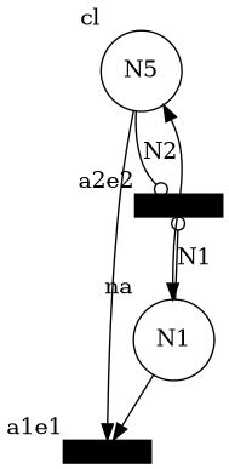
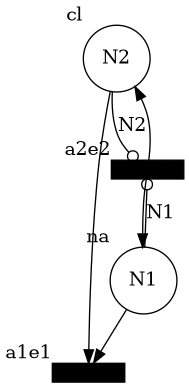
  digraph {
    node [shape=circle]
-   n1 [label=N5 xlabel=cl]
+   n1 [label=N2 xlabel=cl]
    a1e1 [fillcolor=black fixedsize=true height=0.2 shape=rect style=filled xlabel=a1e1]
    a2e2 [fillcolor=black fixedsize=true height=0.2 shape=rect style=filled xlabel=a2e2]
    n4 [label=N1 xlabel=na]
    n1 -> a1e1
    n1 -> a2e2 [arrowhead=odot label=N2]
    a2e2 -> n1
    a2e2 -> n4
    n4 -> a1e1
    n4 -> a2e2 [arrowhead=odot label=N1]
  }
